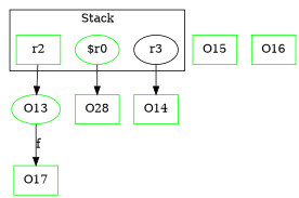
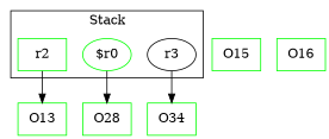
  digraph {
    rankDir=LR
    node [color=green shape=box]
    r2
    "$r0" [shape=""]
    r3 [color="" shape=""]
-   O13 [shape=ellipse]
+   O13
    n5 [label=O28]
-   O14
-   O17
+   O14 [label=O34]
    O15
    O16
    subgraph cluster_1 {
      label=Stack
      r2
      "$r0"
      r3
    }
    r2 -> O13
    "$r0" -> n5
    r3 -> O14
-   O13 -> O17 [label=f weight=0.2]
  }
